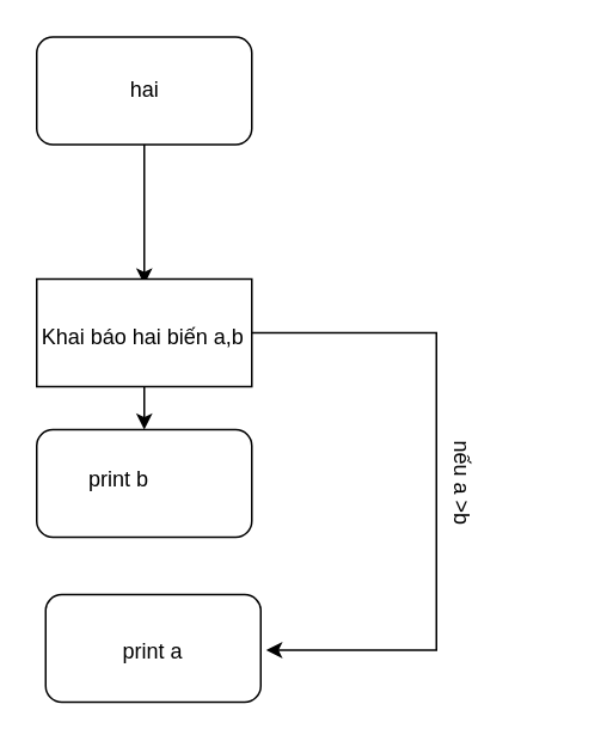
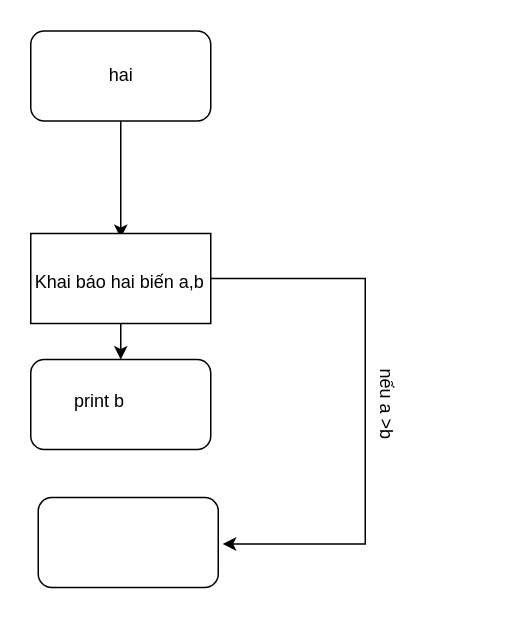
  <mxCell id="0" />
  <mxCell id="1" parent="0" />
  <mxCell id="2" value="" style="rounded=1;whiteSpace=wrap;html=1;" vertex="1" parent="1"><mxGeometry x="25" y="331" width="120" height="60" as="geometry" /></mxCell>
  <mxCell id="3" value="" style="rounded=1;whiteSpace=wrap;html=1;" vertex="1" parent="1"><mxGeometry x="20" y="20" width="120" height="60" as="geometry" /></mxCell>
  <mxCell id="4" value="hai" style="text;html=1;align=center;verticalAlign=middle;whiteSpace=wrap;rounded=0;" vertex="1" parent="1"><mxGeometry x="22.5" y="24.5" width="115" height="51" as="geometry" /></mxCell>
  <mxCell id="5" value="" style="endArrow=classic;html=1;rounded=0;exitX=0.5;exitY=1;exitDx=0;exitDy=0;" edge="1" parent="1" source="3"><mxGeometry width="50" height="50" relative="1" as="geometry"><mxPoint x="55" y="159" as="sourcePoint" /><mxPoint x="80" y="158" as="targetPoint" /></mxGeometry></mxCell>
  <mxCell id="6" value="" style="edgeStyle=orthogonalEdgeStyle;rounded=0;orthogonalLoop=1;jettySize=auto;html=1;" edge="1" parent="1" source="8"><mxGeometry relative="1" as="geometry"><mxPoint x="148" y="362" as="targetPoint" /><Array as="points"><mxPoint x="243" y="185" /></Array></mxGeometry></mxCell>
  <mxCell id="7" value="" style="edgeStyle=orthogonalEdgeStyle;rounded=0;orthogonalLoop=1;jettySize=auto;html=1;" edge="1" parent="1" source="8" target="10"><mxGeometry relative="1" as="geometry" /></mxCell>
  <mxCell id="8" value="" style="rounded=0;whiteSpace=wrap;html=1;" vertex="1" parent="1"><mxGeometry x="20" y="155" width="120" height="60" as="geometry" /></mxCell>
  <mxCell id="9" value="Khai báo hai biến a,b" style="text;html=1;align=center;verticalAlign=middle;whiteSpace=wrap;rounded=0;" vertex="1" parent="1"><mxGeometry x="20" y="158" width="119" height="60" as="geometry" /></mxCell>
  <mxCell id="10" value="" style="rounded=1;whiteSpace=wrap;html=1;" vertex="1" parent="1"><mxGeometry x="20" y="239" width="120" height="60" as="geometry" /></mxCell>
  <mxCell id="11" value="print b" style="text;html=1;align=center;verticalAlign=middle;whiteSpace=wrap;rounded=0;" vertex="1" parent="1"><mxGeometry x="24" y="242" width="84" height="49" as="geometry" /></mxCell>
- <mxCell id="12" value="print a" style="text;html=1;align=center;verticalAlign=middle;whiteSpace=wrap;rounded=0;" vertex="1" parent="1"><mxGeometry x="55" y="348" width="60" height="30" as="geometry" /></mxCell>
  <mxCell id="13" value="nếu a &amp;gt;b" style="text;html=1;align=center;verticalAlign=middle;whiteSpace=wrap;rounded=0;rotation=90;" vertex="1" parent="1"><mxGeometry x="195" y="254" width="125" height="30" as="geometry" /></mxCell>
